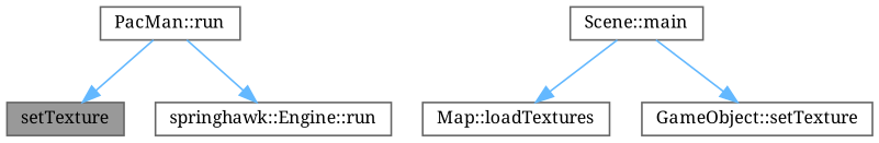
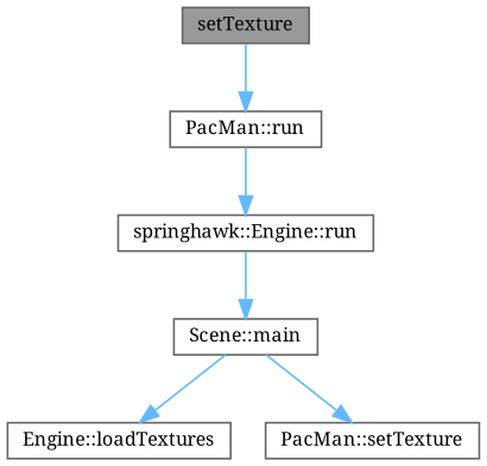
  digraph {
    fontname="Noto Serif"
    rankdir=TB
    node [color=grey40 fillcolor=white fontname="Noto Serif" fontsize=10 shape=box style=filled]
    edge [color=steelblue1 fontname="Noto Serif" fontsize=10 labelfontname=Helvetica labelfontsize=10 style=solid]
    n1 [color=gray40 fillcolor=grey60 fontcolor=black height=0.2 label=setTexture width=0.4]
    n2 [height=0.2 label="PacMan::run" width=0.4]
    n3 [height=0.2 label="springhawk::Engine::run" width=0.4]
    n4 [height=0.2 label="Scene::main" width=0.4]
-   n5 [height=0.2 label="Map::loadTextures" width=0.4]
-   n6 [height=0.2 label="GameObject::setTexture" width=0.4]
-   n2 -> n1
+   n5 [height=0.2 label="Engine::loadTextures" width=0.4]
+   n6 [height=0.2 label="PacMan::setTexture" width=0.4]
+   n1 -> n2
    n2 -> n3
+   n3 -> n4
    n4 -> n5
    n4 -> n6
  }
